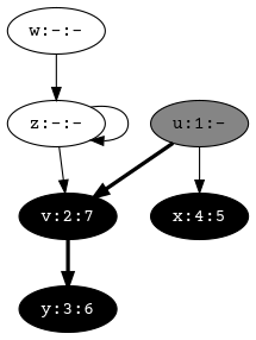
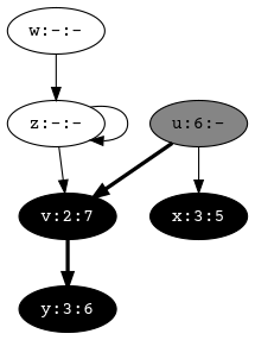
  digraph {
    fontname="Courier Prime"
    node [fillcolor=black fontname="Courier Prime" style=filled]
    edge [fontname="Courier Prime" penwidth=1]
-   n1 [fillcolor=gray52 label="u:1:-"]
+   n1 [fillcolor=gray52 label="u:6:-"]
    n2 [fontcolor=white label="v:2:7"]
-   n3 [fontcolor=white label="x:4:5"]
+   n3 [fontcolor=white label="x:3:5"]
    n4 [fontcolor=white label="y:3:6"]
    n5 [label="w:-:-" fillcolor="" style=""]
    n6 [label="z:-:-" fillcolor="" style=""]
    n1 -> n2 [penwidth=3]
    n1 -> n3
    n2 -> n4 [penwidth=3]
    n5 -> n6
    n6 -> n2
    n6 -> n6
  }
